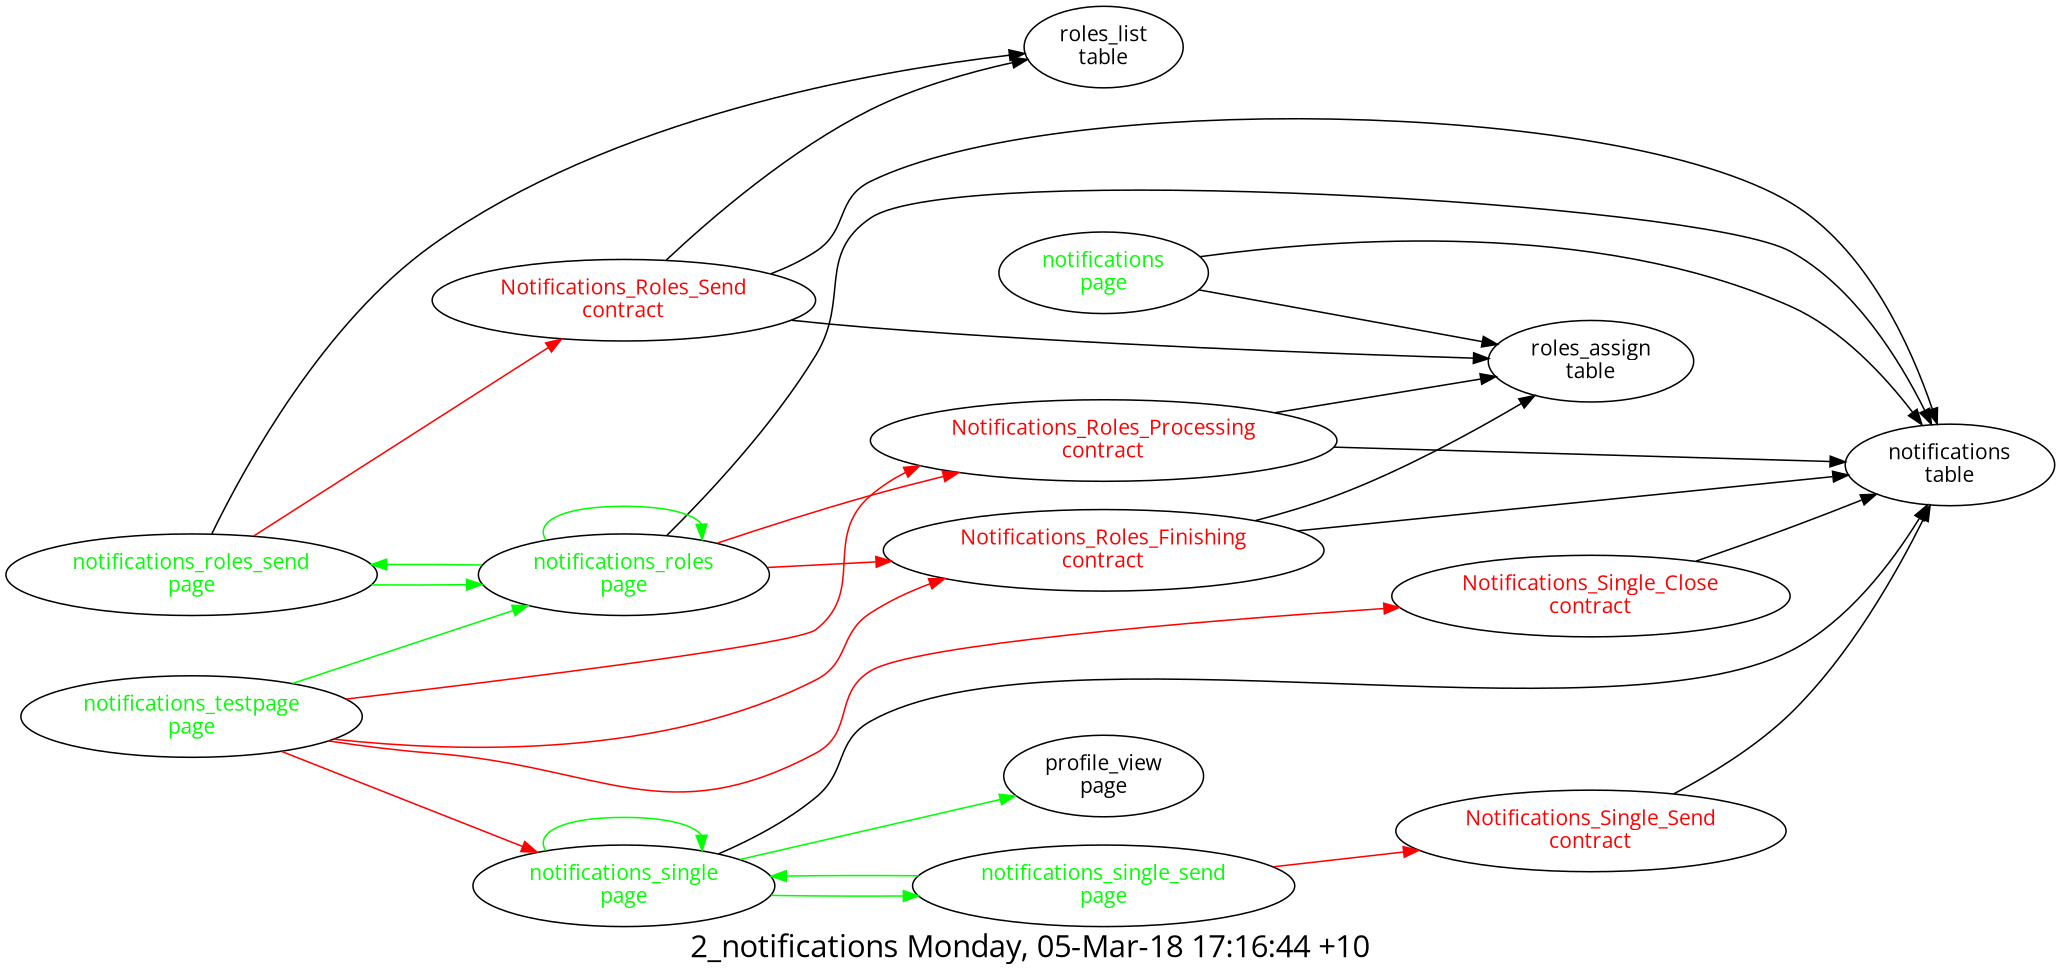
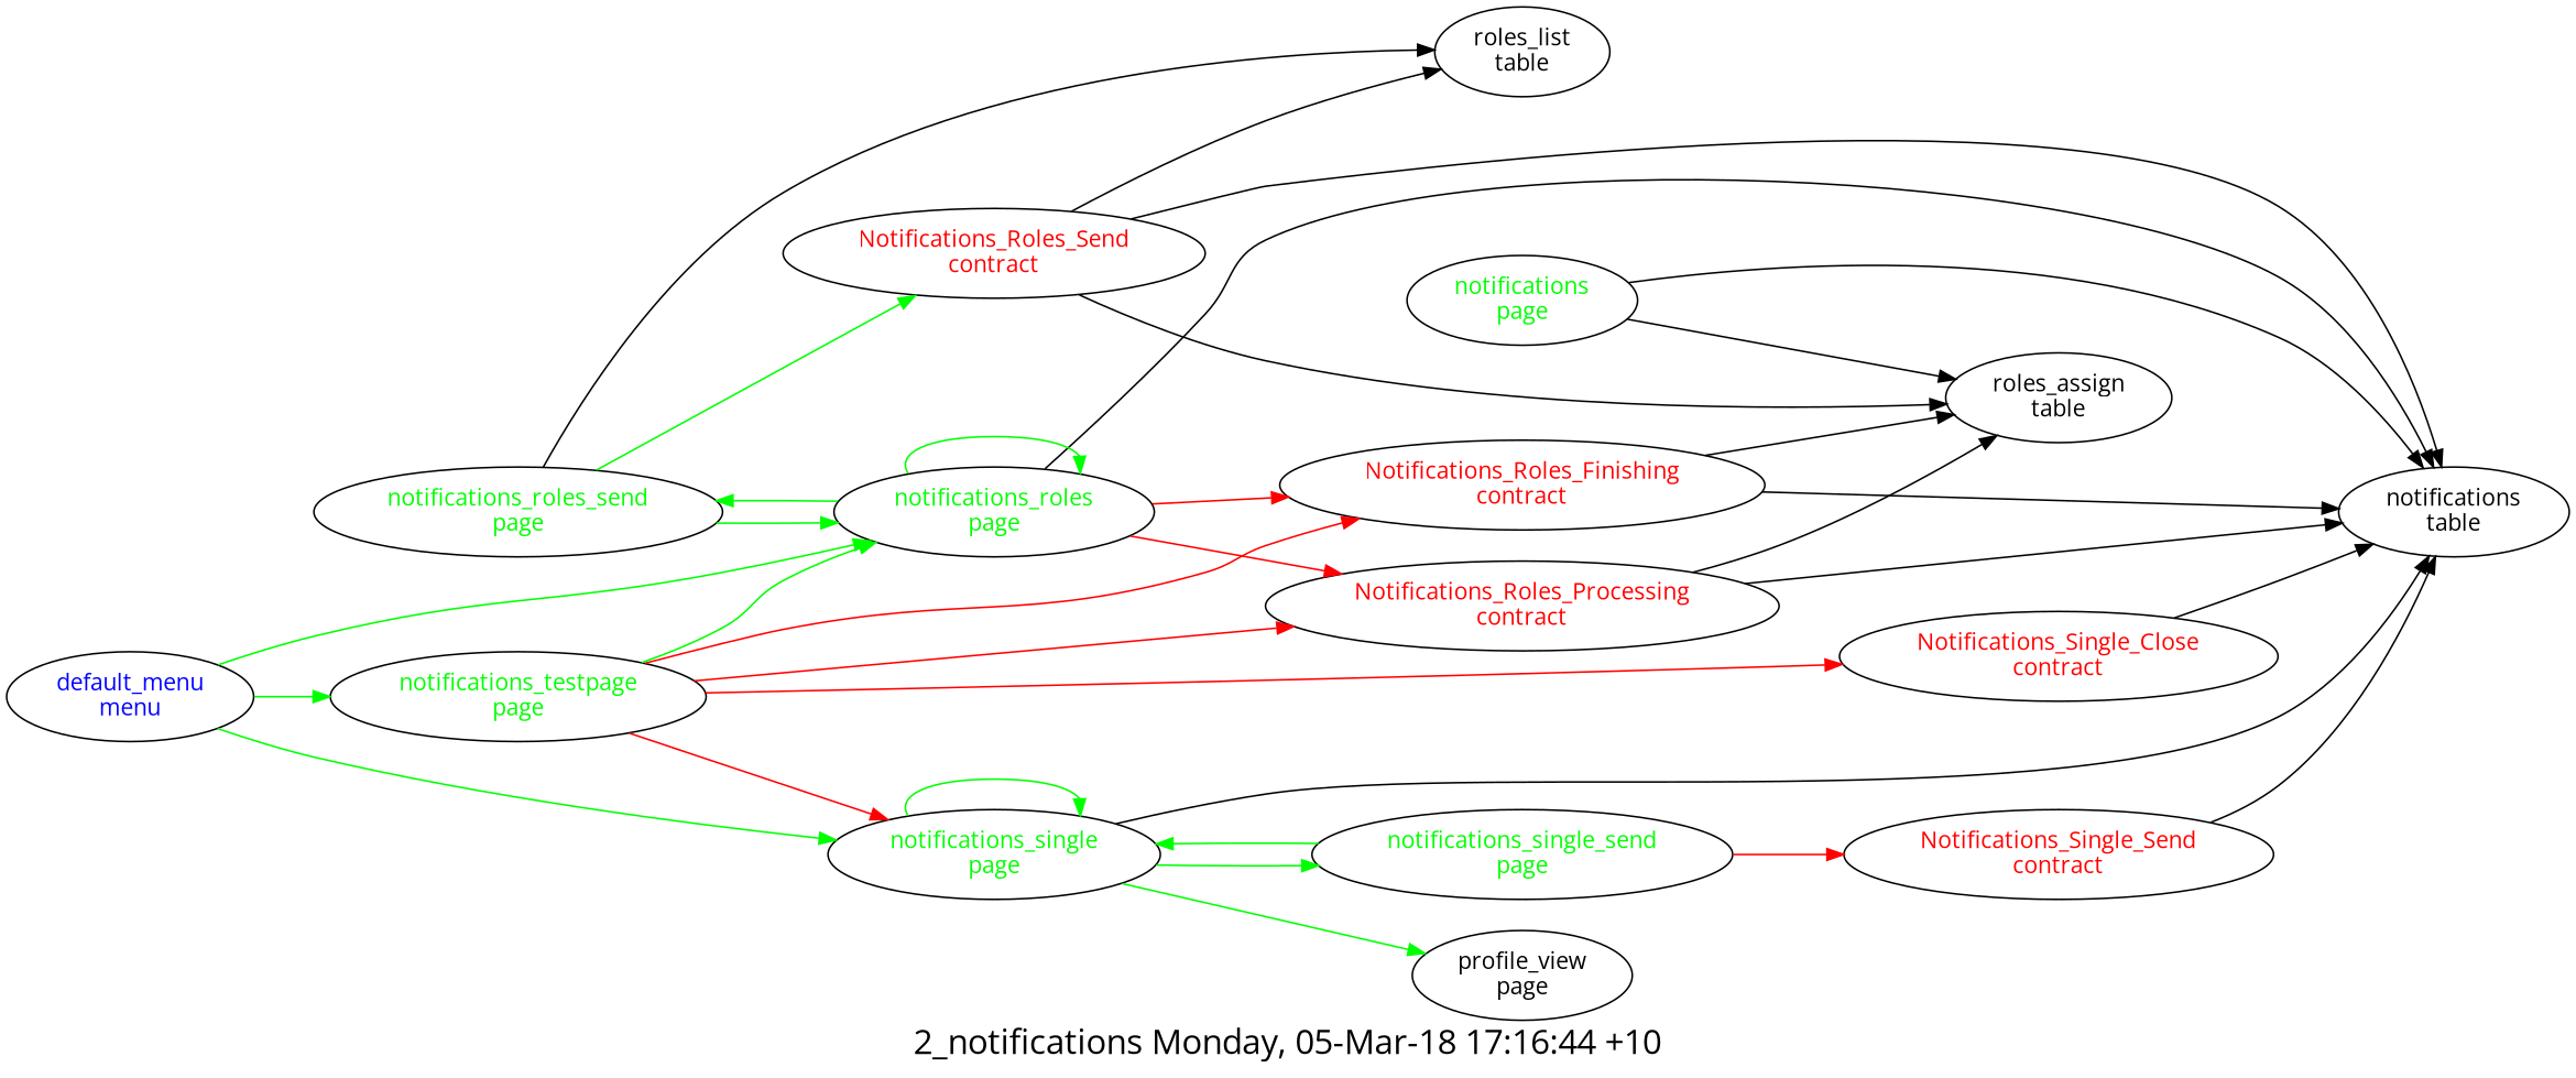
  digraph {
    fontname="Open Sans"
    fontsize=20.0
    label="2_notifications Monday, 05-Mar-18 17:16:44 +10"
    rankdir=LR
    node [fontcolor=green fontname="Open Sans" group=pages]
    edge [fontname="Open Sans"]
    "Notifications_Roles_Finishing\ncontract" [fontcolor=red group=contracts]
    "notifications\ntable" [fontcolor="" group=""]
    "roles_assign\ntable" [fontcolor="" group=""]
    "Notifications_Roles_Processing\ncontract" [fontcolor=red group=contracts]
    "Notifications_Single_Send\ncontract" [fontcolor=red group=contracts]
    "Notifications_Single_Close\ncontract" [fontcolor=red group=contracts]
    "Notifications_Roles_Send\ncontract" [fontcolor=red group=contracts]
    "roles_list\ntable" [fontcolor="" group=""]
+   "default_menu\nmenu" [fontcolor=blue group=menus]
    "notifications_single\npage"
    "notifications_roles\npage"
    "notifications_testpage\npage"
    "profile_view\npage" [fontcolor="" group=""]
    "notifications_single_send\npage"
    "notifications_roles_send\npage"
    "notifications\npage"
    "Notifications_Roles_Finishing\ncontract" -> "notifications\ntable"
    "Notifications_Roles_Finishing\ncontract" -> "roles_assign\ntable"
    "Notifications_Roles_Processing\ncontract" -> "notifications\ntable"
    "Notifications_Roles_Processing\ncontract" -> "roles_assign\ntable"
    "Notifications_Single_Send\ncontract" -> "notifications\ntable"
    "Notifications_Single_Close\ncontract" -> "notifications\ntable"
    "Notifications_Roles_Send\ncontract" -> "notifications\ntable"
    "Notifications_Roles_Send\ncontract" -> "roles_assign\ntable"
    "Notifications_Roles_Send\ncontract" -> "roles_list\ntable"
+   "default_menu\nmenu" -> "notifications_single\npage" [color=green]
+   "default_menu\nmenu" -> "notifications_roles\npage" [color=green]
+   "default_menu\nmenu" -> "notifications_testpage\npage" [color=green]
    "notifications_single\npage" -> "notifications\ntable"
    "notifications_single\npage" -> "notifications_single\npage" [color=green]
    "notifications_single\npage" -> "profile_view\npage" [color=green]
    "notifications_single\npage" -> "notifications_single_send\npage" [color=green]
    "notifications_roles\npage" -> "Notifications_Roles_Finishing\ncontract" [color=red]
    "notifications_roles\npage" -> "notifications\ntable"
    "notifications_roles\npage" -> "Notifications_Roles_Processing\ncontract" [color=red]
    "notifications_roles\npage" -> "notifications_roles\npage" [color=green]
    "notifications_roles\npage" -> "notifications_roles_send\npage" [color=green]
    "notifications_testpage\npage" -> "Notifications_Roles_Finishing\ncontract" [color=red]
    "notifications_testpage\npage" -> "Notifications_Roles_Processing\ncontract" [color=red]
    "notifications_testpage\npage" -> "Notifications_Single_Close\ncontract" [color=red]
    "notifications_testpage\npage" -> "notifications_single\npage" [color=red]
    "notifications_testpage\npage" -> "notifications_roles\npage" [color=green]
    "notifications_single_send\npage" -> "Notifications_Single_Send\ncontract" [color=red]
    "notifications_single_send\npage" -> "notifications_single\npage" [color=green]
-   "notifications_roles_send\npage" -> "Notifications_Roles_Send\ncontract" [color=red]
+   "notifications_roles_send\npage" -> "Notifications_Roles_Send\ncontract" [color=green]
    "notifications_roles_send\npage" -> "roles_list\ntable"
    "notifications_roles_send\npage" -> "notifications_roles\npage" [color=green]
    "notifications\npage" -> "notifications\ntable"
    "notifications\npage" -> "roles_assign\ntable"
  }
